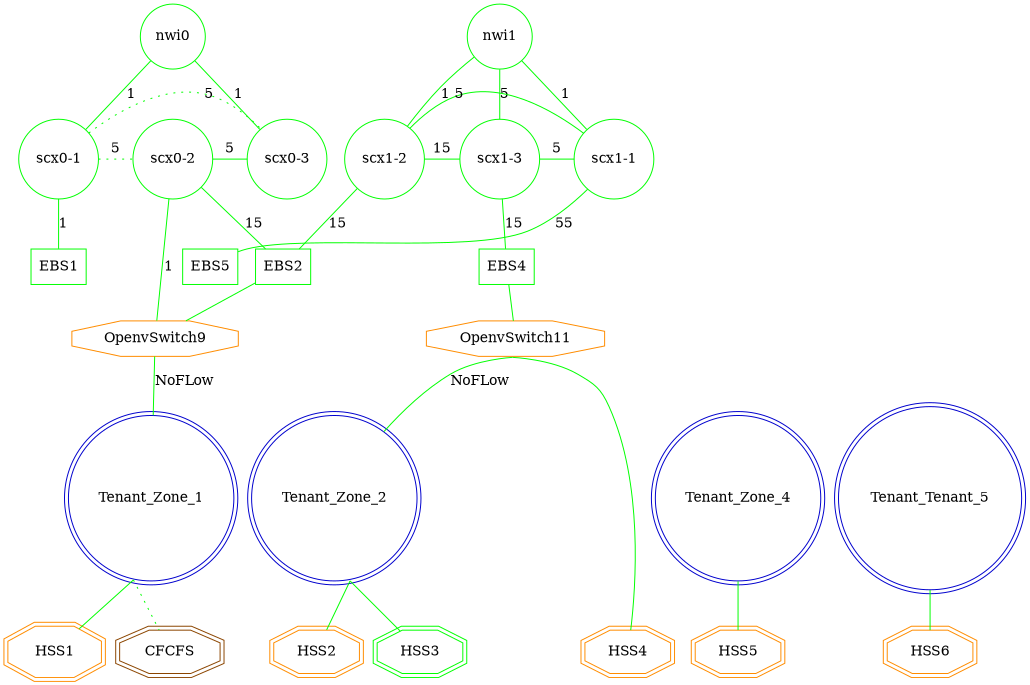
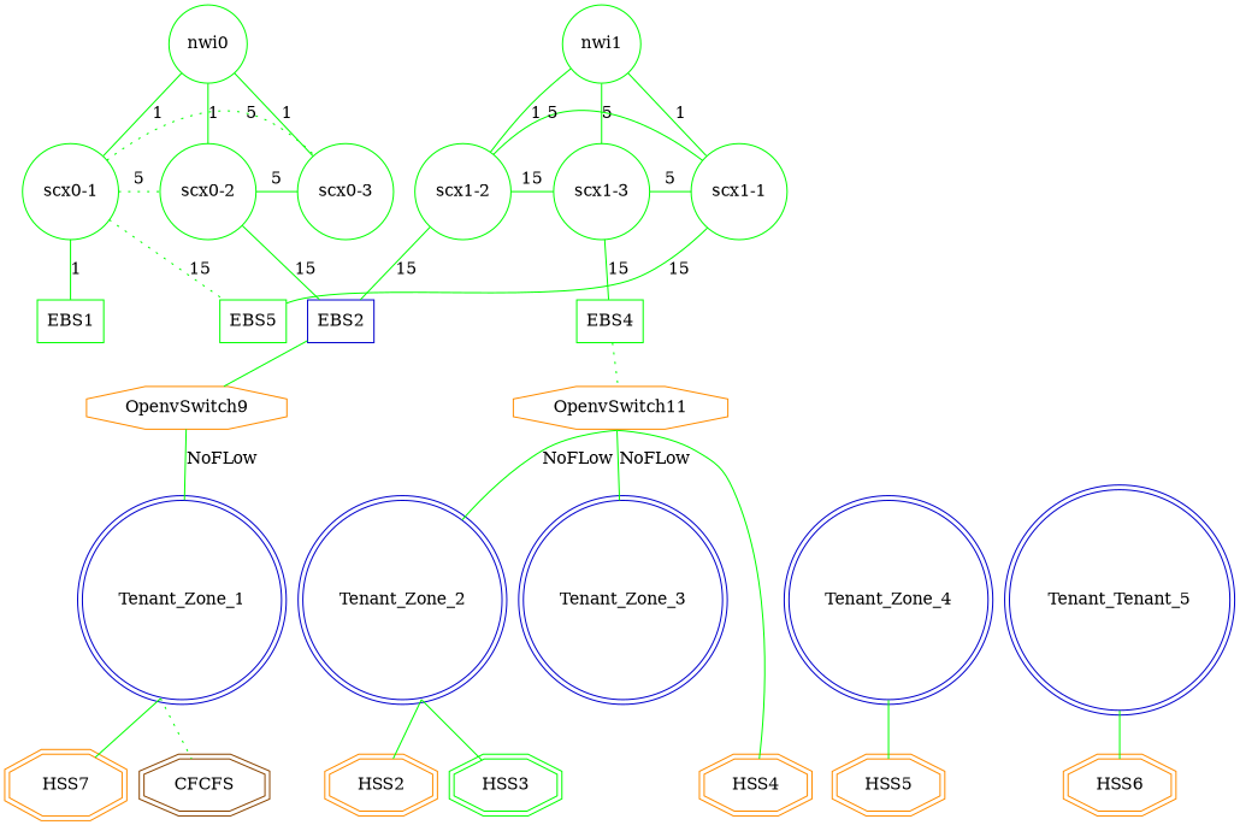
  strict graph {
    node [color=green shape=circle]
    edge [color=green style=solid]
    n1 [label=nwi0]
    n2 [label=nwi1]
    n3 [label="scx0-1"]
    n4 [label="scx0-2"]
    n5 [label="scx0-3"]
    n6 [label="scx1-1"]
    n7 [label="scx1-2"]
    n8 [label="scx1-3"]
    n9 [label=EBS1 shape=box]
    n10 [label=EBS5 shape=box]
-   n11 [label=EBS2 shape=box]
+   n11 [color=blue3 label=EBS2 shape=box]
    n12 [label=EBS4 shape=box]
    n13 [color=darkorange label=OpenvSwitch9 shape=octagon]
    n14 [color=darkorange label=OpenvSwitch11 shape=octagon]
    n15 [color=blue3 label=Tenant_Zone_1 shape=doublecircle]
    n16 [color=blue3 label=Tenant_Zone_2 shape=doublecircle]
+   n17 [color=blue3 label=Tenant_Zone_3 shape=doublecircle]
    n18 [color=blue3 label=Tenant_Zone_4 shape=doublecircle]
    n19 [color=blue3 label=Tenant_Tenant_5 shape=doublecircle]
    n20 [color=darkorange4 label=CFCFS shape=doubleoctagon]
-   n21 [color=darkorange label=HSS1 shape=doubleoctagon]
+   n21 [color=darkorange label=HSS7 shape=doubleoctagon]
    n22 [color=darkorange label=HSS2 shape=doubleoctagon]
    n23 [label=HSS3 shape=doubleoctagon]
    n24 [color=darkorange label=HSS4 shape=doubleoctagon]
    n25 [color=darkorange label=HSS5 shape=doubleoctagon]
    n26 [color=darkorange label=HSS6 shape=doubleoctagon]
    subgraph sub_1 {
      rank=same
      n1
      n2
    }
    subgraph sub_2 {
      rank=same
      n3
      n4
      n5
      n6
      n7
      n8
    }
    subgraph sub_3 {
      rank=same
      n9
      n10
      n11
      n12
    }
    subgraph sub_4 {
      rank=same
      n13
      n14
    }
    subgraph sub_5 {
      rank=same
      n15
      n16
+     n17
      n18
      n19
    }
    subgraph sub_6 {
      rank=same
      n20
      n21
      n22
      n23
      n24
      n25
      n26
    }
-   n13 -- n4 [label=1]
+   n1 -- n4 [label=1]
    n1 -- n5 [label=1]
    n2 -- n6 [label=1]
    n2 -- n8 [label=5]
    n3 -- n1 [label=1]
    n3 -- n4 [label=5 style=dotted]
    n3 -- n5 [label=5 style=dotted]
    n3 -- n9 [label=1]
+   n3 -- n10 [label=15 style=dotted]
    n4 -- n5 [label=5]
    n7 -- n2 [label=1]
    n7 -- n6 [label=5]
    n7 -- n8 [label=15]
    n8 -- n6 [label=5]
    n8 -- n12 [label=15]
-   n10 -- n6 [label=55]
+   n10 -- n6 [label=15]
    n11 -- n4 [label=15]
    n11 -- n7 [label=15]
    n11 -- n13 [sametail=3 style=""]
-   n12 -- n14 [sametail=3 style=""]
+   n12 -- n14 [sametail=3 style=dotted]
    n13 -- n15 [label=NoFLow sametail=3 style=""]
    n14 -- n16 [label=NoFLow sametail=3 style=""]
+   n14 -- n17 [label=NoFLow sametail=3 style=""]
    n14 -- n24 [sametail=3 style=""]
    n15 -- n20 [sametail=3 style=dotted]
    n15 -- n21 [sametail=3 style=""]
    n16 -- n22 [sametail=3 style=""]
    n16 -- n23 [sametail=3 style=""]
    n18 -- n25 [sametail=3 style=""]
    n19 -- n26 [sametail=3 style=""]
  }
